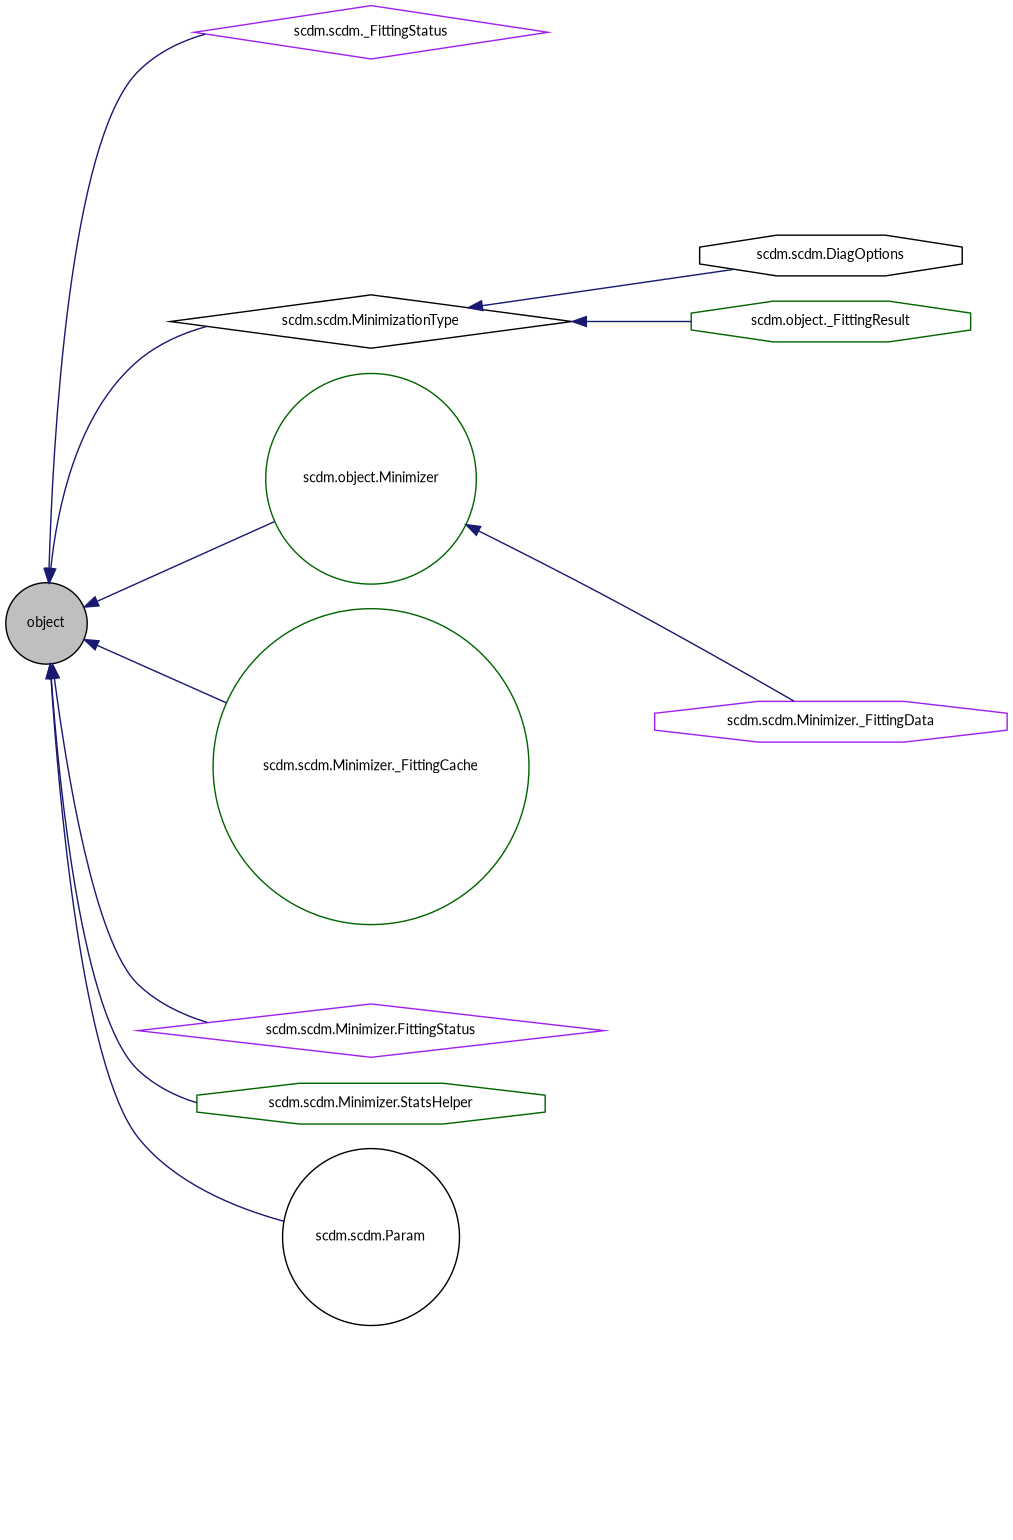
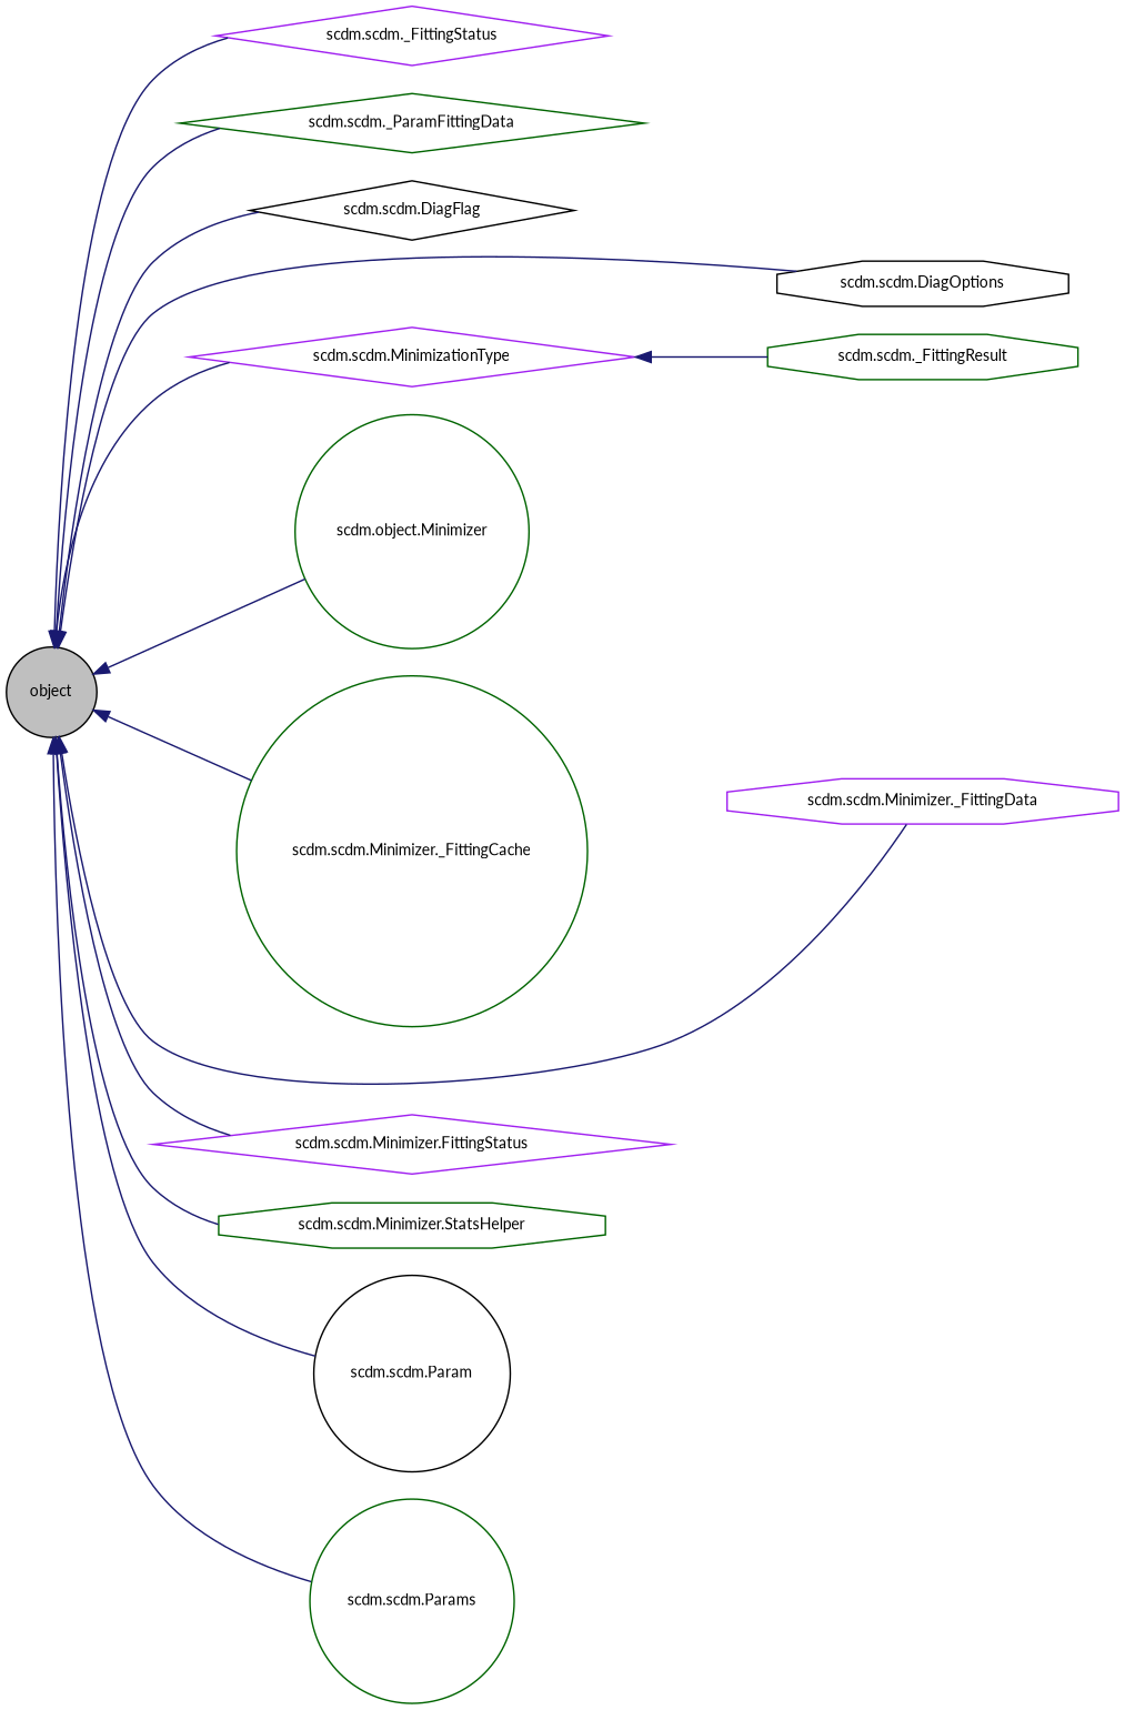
  digraph {
    fontname=Lato
    rankdir=LR
    node [color=darkgreen fillcolor=white fontname=Lato fontsize=10 shape=circle style=filled]
    edge [color=midnightblue dir=back fontname=Lato fontsize=10 labelfontname=Helvetica labelfontsize=10 style=solid]
    n1 [color=black fillcolor=grey75 fontcolor=black height=0.2 label=object width=0.4]
    n2 [color=purple height=0.2 label="scdm.scdm._FittingStatus" shape=diamond width=0.4]
+   n3 [height=0.2 label="scdm.scdm._ParamFittingData" shape=diamond width=0.4]
+   n4 [color=black height=0.2 label="scdm.scdm.DiagFlag" shape=diamond width=0.4]
    n5 [color=black height=0.2 label="scdm.scdm.DiagOptions" shape=octagon width=0.4]
-   n6 [color=black height=0.2 label="scdm.scdm.MinimizationType" shape=diamond width=0.4]
+   n6 [color=purple height=0.2 label="scdm.scdm.MinimizationType" shape=diamond width=0.4]
    n7 [height=0.2 label="scdm.object.Minimizer" width=0.4]
    n8 [height=0.2 label="scdm.scdm.Minimizer._FittingCache" width=0.4]
    n9 [color=purple height=0.2 label="scdm.scdm.Minimizer._FittingData" shape=octagon width=0.4]
    n10 [color=purple height=0.2 label="scdm.scdm.Minimizer.FittingStatus" shape=diamond width=0.4]
    n11 [height=0.2 label="scdm.scdm.Minimizer.StatsHelper" shape=octagon width=0.4]
    n12 [color=black height=0.2 label="scdm.scdm.Param" width=0.4]
-   n14 [height=0.2 label="scdm.object._FittingResult" shape=octagon width=0.4]
+   n13 [height=0.2 label="scdm.scdm.Params" width=0.4]
+   n14 [height=0.2 label="scdm.scdm._FittingResult" shape=octagon width=0.4]
    n1 -> n2
-   n6 -> n5
+   n1 -> n3
+   n1 -> n4
+   n1 -> n5
    n1 -> n6
    n1 -> n7
    n1 -> n8
-   n7 -> n9
+   n1 -> n9
    n1 -> n10
    n1 -> n11
    n1 -> n12
+   n1 -> n13
    n6 -> n14
  }
